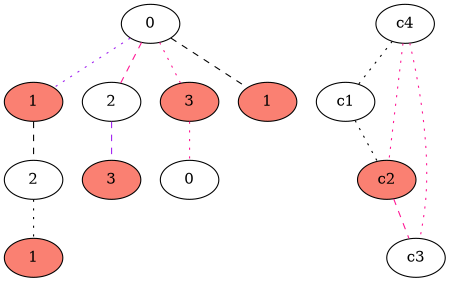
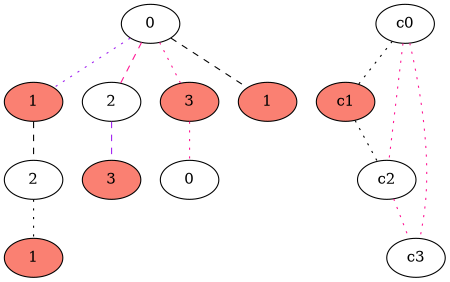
  graph {
    node [fillcolor=white style=filled]
    edge [color=deeppink style=dotted]
    n1 [label=0]
    n2 [fillcolor=salmon label=1]
    n3 [label=2]
    n4 [fillcolor=salmon label=3]
    n5 [fillcolor=salmon label=1]
    n6 [label=2]
    n7 [fillcolor=salmon label=3]
    n8 [label=0]
    n9 [fillcolor=salmon label=1]
-   c0 [label=c4]
-   c1
-   c2 [fillcolor=salmon]
+   c0
+   c1 [fillcolor=salmon]
+   c2
    c3
    n1 -- n2 [color=purple]
    n1 -- n3 [style=dashed]
    n1 -- n4
    n1 -- n5 [color=black style=dashed]
    n2 -- n6 [color=black style=dashed]
    n3 -- n7 [color=purple style=dashed]
    n4 -- n8
    n6 -- n9 [color=black]
    c0 -- c1 [color=black]
    c0 -- c2
    c0 -- c3
    c1 -- c2 [color=black]
-   c2 -- c3 [style=dashed]
+   c2 -- c3
  }
